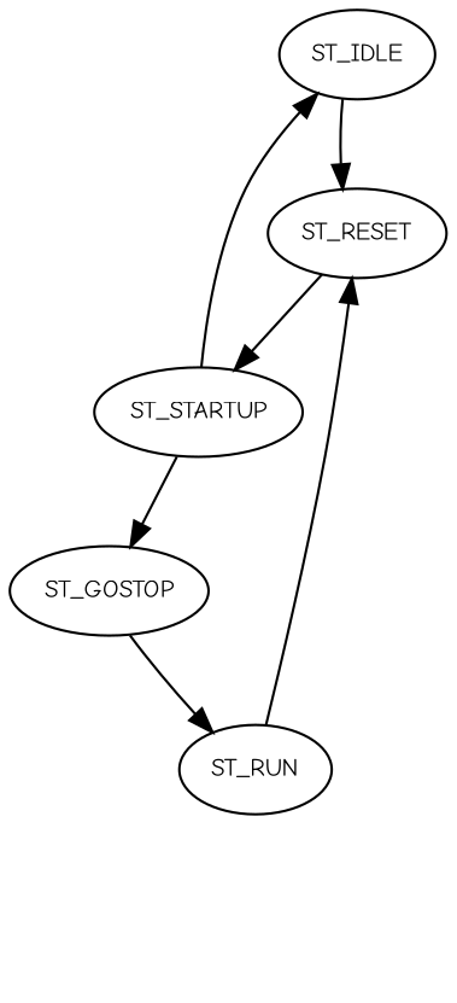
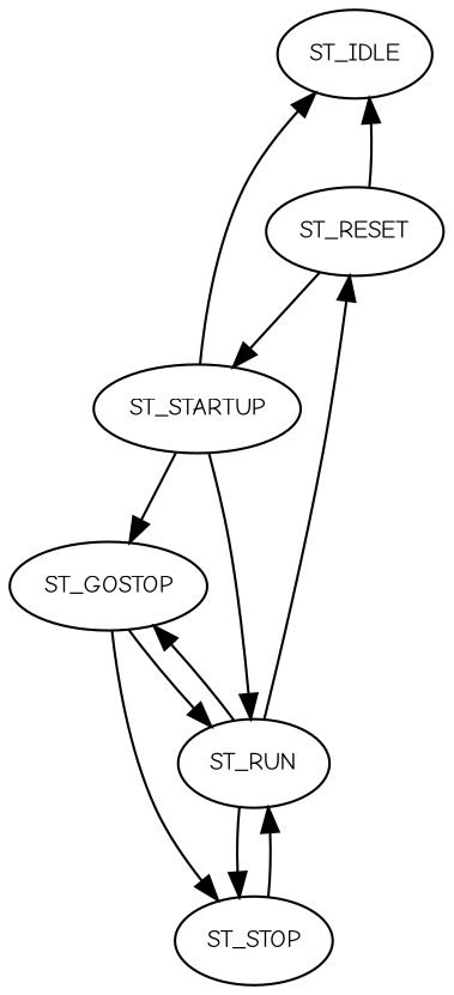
  digraph {
    fontname="Comic Neue"
    node [fontname="Comic Neue" fontsize=10]
    edge [fontname="Comic Neue"]
    ST_IDLE
    ST_RESET
    ST_STARTUP
    ST_RUN
    ST_GOSTOP
-   ST_IDLE -> ST_RESET
+   ST_STOP
+   ST_RESET -> ST_IDLE
    ST_RESET -> ST_STARTUP
    ST_STARTUP -> ST_IDLE
+   ST_STARTUP -> ST_RUN
    ST_STARTUP -> ST_GOSTOP
    ST_RUN -> ST_RESET
+   ST_RUN -> ST_GOSTOP
+   ST_RUN -> ST_STOP
    ST_GOSTOP -> ST_RUN
+   ST_GOSTOP -> ST_STOP
+   ST_STOP -> ST_RUN
  }
